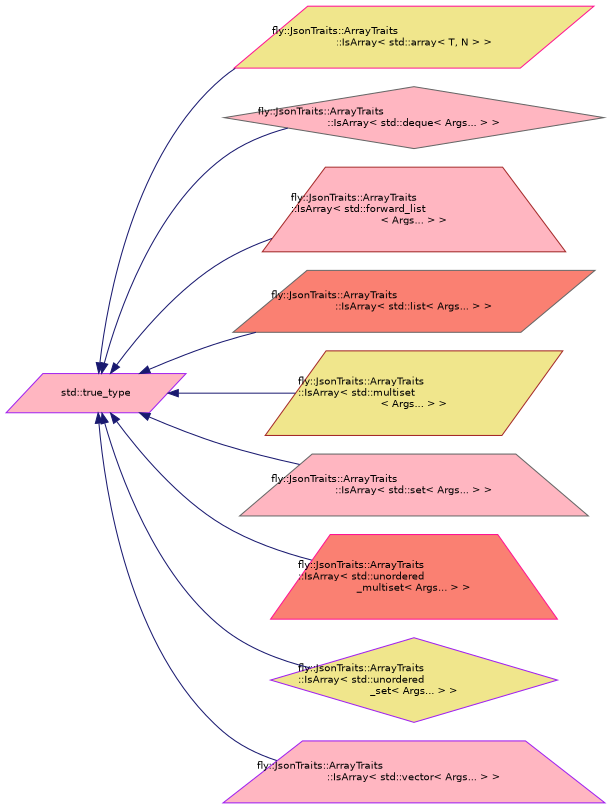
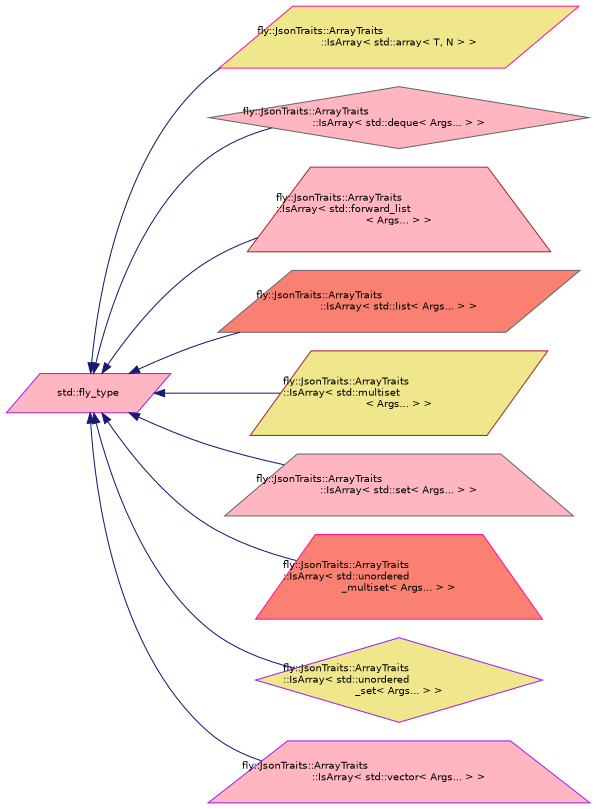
  digraph {
    rankdir=LR
    node [color=purple fillcolor=lightpink fontname=Helvetica fontsize=10 shape=parallelogram style=filled]
    edge [color=midnightblue dir=back fontname=Helvetica fontsize=10 labelfontname=Helvetica labelfontsize=10 style=solid]
-   n1 [height=0.2 label="std::true_type" width=0.4]
+   n1 [height=0.2 label="std::fly_type" width=0.4]
    n2 [color=deeppink fillcolor=khaki height=0.2 label="fly::JsonTraits::ArrayTraits\l::IsArray\< std::array\< T, N \> \>" width=0.4]
    n3 [color=gray40 height=0.2 label="fly::JsonTraits::ArrayTraits\l::IsArray\< std::deque\< Args... \> \>" shape=diamond width=0.4]
    n4 [color=brown height=0.2 label="fly::JsonTraits::ArrayTraits\l::IsArray\< std::forward_list\l\< Args... \> \>" shape=trapezium width=0.4]
    n5 [color=gray40 fillcolor=salmon height=0.2 label="fly::JsonTraits::ArrayTraits\l::IsArray\< std::list\< Args... \> \>" width=0.4]
    n6 [color=brown fillcolor=khaki height=0.2 label="fly::JsonTraits::ArrayTraits\l::IsArray\< std::multiset\l\< Args... \> \>" width=0.4]
    n7 [color=gray40 height=0.2 label="fly::JsonTraits::ArrayTraits\l::IsArray\< std::set\< Args... \> \>" shape=trapezium width=0.4]
    n8 [color=deeppink fillcolor=salmon height=0.2 label="fly::JsonTraits::ArrayTraits\l::IsArray\< std::unordered\l_multiset\< Args... \> \>" shape=trapezium width=0.4]
    n9 [fillcolor=khaki height=0.2 label="fly::JsonTraits::ArrayTraits\l::IsArray\< std::unordered\l_set\< Args... \> \>" shape=diamond width=0.4]
    n10 [height=0.2 label="fly::JsonTraits::ArrayTraits\l::IsArray\< std::vector\< Args... \> \>" shape=trapezium width=0.4]
    n1 -> n2
    n1 -> n3
    n1 -> n4
    n1 -> n5
    n1 -> n6
    n1 -> n7
    n1 -> n8
    n1 -> n9
    n1 -> n10
  }
